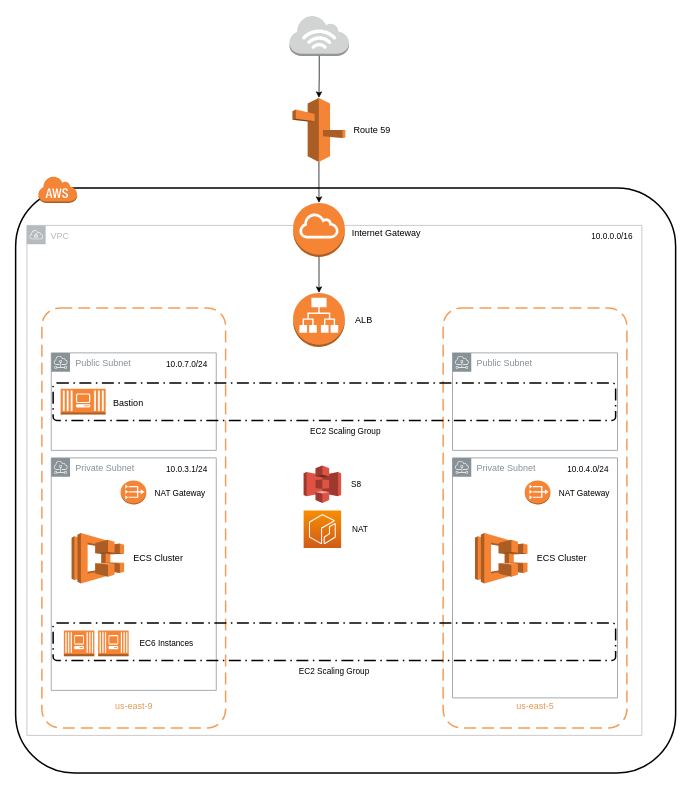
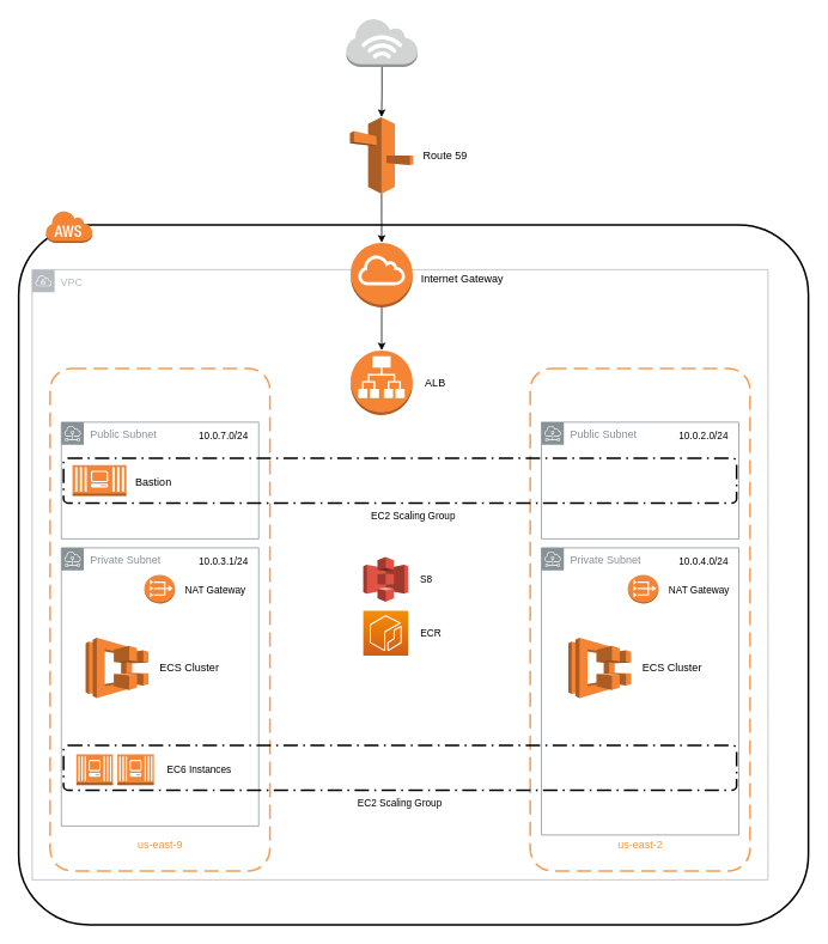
  <mxCell id="0" />
  <mxCell id="1" parent="0" />
  <mxCell id="2" value="" style="rounded=1;arcSize=10;dashed=0;fillColor=none;gradientColor=none;strokeWidth=2;" vertex="1" parent="1"><mxGeometry x="20" y="250" width="880" height="780" as="geometry" /></mxCell>
  <mxCell id="3" value="" style="dashed=0;html=1;shape=mxgraph.aws3.cloud;fillColor=#F58536;gradientColor=none;dashed=0;" vertex="1" parent="1"><mxGeometry x="50" y="234" width="52" height="36" as="geometry" /></mxCell>
  <mxCell id="4" value="VPC" style="sketch=0;outlineConnect=0;gradientColor=none;html=1;whiteSpace=wrap;fontSize=12;fontStyle=0;shape=mxgraph.aws4.group;grIcon=mxgraph.aws4.group_vpc;strokeColor=#B6BABF;fillColor=none;verticalAlign=top;align=left;spacingLeft=30;fontColor=#B6BABF;dashed=0;" vertex="1" parent="1"><mxGeometry x="35" y="300" width="820" height="680" as="geometry" /></mxCell>
  <mxCell id="5" value="" style="group" vertex="1" connectable="0" parent="1"><mxGeometry x="390" y="390" width="119" height="72" as="geometry" /></mxCell>
  <mxCell id="6" value="" style="outlineConnect=0;dashed=0;verticalLabelPosition=bottom;verticalAlign=top;align=center;html=1;shape=mxgraph.aws3.application_load_balancer;fillColor=#F58534;gradientColor=none;fontColor=#e29950;" vertex="1" parent="5"><mxGeometry width="69" height="72" as="geometry" /></mxCell>
  <mxCell id="7" value="ALB" style="text;html=1;align=center;verticalAlign=middle;resizable=0;points=[];autosize=1;strokeColor=none;fillColor=none;fontColor=#000000;" vertex="1" parent="5"><mxGeometry x="69" y="21" width="50" height="30" as="geometry" /></mxCell>
  <mxCell id="8" value="" style="group" vertex="1" connectable="0" parent="1"><mxGeometry x="55" y="410" width="245" height="560" as="geometry" /></mxCell>
  <mxCell id="9" value="" style="rounded=1;arcSize=10;dashed=1;strokeColor=#F59D56;fillColor=none;gradientColor=none;dashPattern=8 4;strokeWidth=2;" vertex="1" parent="8"><mxGeometry width="245.0" height="560" as="geometry" /></mxCell>
  <mxCell id="10" value="us-east-9" style="text;html=1;align=center;verticalAlign=middle;whiteSpace=wrap;rounded=0;fontColor=#e29950;" vertex="1" parent="8"><mxGeometry x="85.75" y="513.333" width="73.5" height="35" as="geometry" /></mxCell>
  <mxCell id="11" value="Public Subnet" style="sketch=0;outlineConnect=0;gradientColor=none;html=1;whiteSpace=wrap;fontSize=12;fontStyle=0;shape=mxgraph.aws4.group;grIcon=mxgraph.aws4.group_subnet;strokeColor=#879196;fillColor=none;verticalAlign=top;align=left;spacingLeft=30;fontColor=#879196;dashed=0;" vertex="1" parent="8"><mxGeometry x="12.5" y="60" width="220" height="130" as="geometry" /></mxCell>
  <mxCell id="12" value="Private Subnet" style="sketch=0;outlineConnect=0;gradientColor=none;html=1;whiteSpace=wrap;fontSize=12;fontStyle=0;shape=mxgraph.aws4.group;grIcon=mxgraph.aws4.group_subnet;strokeColor=#879196;fillColor=none;verticalAlign=top;align=left;spacingLeft=30;fontColor=#879196;dashed=0;movable=0;resizable=0;rotatable=0;deletable=0;editable=0;connectable=0;" vertex="1" parent="8"><mxGeometry x="12.5" y="200" width="220" height="310" as="geometry" /></mxCell>
  <mxCell id="13" value="10.0.7.0/24" style="text;html=1;align=center;verticalAlign=middle;resizable=0;points=[];autosize=1;strokeColor=none;fillColor=none;fontSize=11;fontColor=#000000;" vertex="1" parent="8"><mxGeometry x="152.5" y="60" width="80" height="30" as="geometry" /></mxCell>
  <mxCell id="14" value="10.0.3.1/24" style="text;html=1;align=center;verticalAlign=middle;resizable=0;points=[];autosize=1;strokeColor=none;fillColor=none;fontSize=11;fontColor=#000000;" vertex="1" parent="8"><mxGeometry x="152.5" y="200" width="80" height="30" as="geometry" /></mxCell>
  <mxCell id="15" value="" style="group" vertex="1" connectable="0" parent="8"><mxGeometry x="29.3" y="430" width="186.4" height="34.5" as="geometry" /></mxCell>
  <mxCell id="16" value="" style="outlineConnect=0;dashed=0;verticalLabelPosition=bottom;verticalAlign=top;align=center;html=1;shape=mxgraph.aws3.ec2_compute_container_3;fillColor=#F58534;gradientColor=none;labelBackgroundColor=default;fontSize=11;fontColor=#000000;" vertex="1" parent="15"><mxGeometry width="40.7" height="34.5" as="geometry" /></mxCell>
  <mxCell id="17" value="EC6 Instances" style="text;html=1;align=center;verticalAlign=middle;resizable=0;points=[];autosize=1;strokeColor=none;fillColor=none;fontSize=11;fontColor=#000000;" vertex="1" parent="15"><mxGeometry x="86.4" y="2" width="100" height="30" as="geometry" /></mxCell>
  <mxCell id="18" value="" style="outlineConnect=0;dashed=0;verticalLabelPosition=bottom;verticalAlign=top;align=center;html=1;shape=mxgraph.aws3.ec2_compute_container_3;fillColor=#F58534;gradientColor=none;labelBackgroundColor=default;fontSize=11;fontColor=#000000;" vertex="1" parent="15"><mxGeometry x="45.7" width="40.7" height="34.5" as="geometry" /></mxCell>
  <mxCell id="19" value="" style="group" vertex="1" connectable="0" parent="8"><mxGeometry x="105.0" y="230" width="123.68" height="32" as="geometry" /></mxCell>
  <mxCell id="20" value="" style="outlineConnect=0;dashed=0;verticalLabelPosition=bottom;verticalAlign=top;align=center;html=1;shape=mxgraph.aws3.vpc_nat_gateway;fillColor=#F58534;gradientColor=none;fontColor=#000000;" vertex="1" parent="19"><mxGeometry width="34.296" height="32" as="geometry" /></mxCell>
  <mxCell id="21" value="NAT Gateway" style="text;html=1;align=center;verticalAlign=middle;resizable=0;points=[];autosize=1;strokeColor=none;fillColor=none;fontSize=11;fontColor=#000000;" vertex="1" parent="19"><mxGeometry x="33.68" y="2" width="90" height="30" as="geometry" /></mxCell>
  <mxCell id="22" value="" style="group" vertex="1" connectable="0" parent="8"><mxGeometry x="39.65" y="300" width="165.003" height="67.5" as="geometry" /></mxCell>
  <mxCell id="23" value="" style="group" vertex="1" connectable="0" parent="22"><mxGeometry width="165.003" height="67.5" as="geometry" /></mxCell>
  <mxCell id="24" value="" style="outlineConnect=0;dashed=0;verticalLabelPosition=bottom;verticalAlign=top;align=center;html=1;shape=mxgraph.aws3.ecs;fillColor=#F58534;gradientColor=none;fontColor=#000000;" vertex="1" parent="23"><mxGeometry width="70" height="67.5" as="geometry" /></mxCell>
  <mxCell id="25" value="ECS Cluster" style="text;html=1;align=center;verticalAlign=middle;resizable=0;points=[];autosize=1;strokeColor=none;fillColor=none;fontColor=#000000;" vertex="1" parent="23"><mxGeometry x="70.003" y="18.75" width="90" height="30" as="geometry" /></mxCell>
  <mxCell id="26" value="" style="group" vertex="1" connectable="0" parent="1"><mxGeometry x="590" y="410" width="245" height="560" as="geometry" /></mxCell>
  <mxCell id="27" value="" style="rounded=1;arcSize=10;dashed=1;strokeColor=#F59D56;fillColor=none;gradientColor=none;dashPattern=8 4;strokeWidth=2;" vertex="1" parent="26"><mxGeometry width="245.0" height="560" as="geometry" /></mxCell>
- <mxCell id="28" value="us-east-5" style="text;html=1;align=center;verticalAlign=middle;whiteSpace=wrap;rounded=0;fontColor=#e29950;" vertex="1" parent="26"><mxGeometry x="85.75" y="513.333" width="73.5" height="35" as="geometry" /></mxCell>
+ <mxCell id="28" value="us-east-2" style="text;html=1;align=center;verticalAlign=middle;whiteSpace=wrap;rounded=0;fontColor=#e29950;" vertex="1" parent="26"><mxGeometry x="85.75" y="513.333" width="73.5" height="35" as="geometry" /></mxCell>
  <mxCell id="29" value="Public Subnet" style="sketch=0;outlineConnect=0;gradientColor=none;html=1;whiteSpace=wrap;fontSize=12;fontStyle=0;shape=mxgraph.aws4.group;grIcon=mxgraph.aws4.group_subnet;strokeColor=#879196;fillColor=none;verticalAlign=top;align=left;spacingLeft=30;fontColor=#879196;dashed=0;" vertex="1" parent="26"><mxGeometry x="12.5" y="60" width="220" height="130" as="geometry" /></mxCell>
  <mxCell id="30" value="Private Subnet" style="sketch=0;outlineConnect=0;gradientColor=none;html=1;whiteSpace=wrap;fontSize=12;fontStyle=0;shape=mxgraph.aws4.group;grIcon=mxgraph.aws4.group_subnet;strokeColor=#879196;fillColor=none;verticalAlign=top;align=left;spacingLeft=30;fontColor=#879196;dashed=0;" vertex="1" parent="26"><mxGeometry x="12.5" y="200" width="220" height="320" as="geometry" /></mxCell>
  <mxCell id="31" value="" style="outlineConnect=0;dashed=0;verticalLabelPosition=bottom;verticalAlign=top;align=center;html=1;shape=mxgraph.aws3.vpc_nat_gateway;fillColor=#F58534;gradientColor=none;fontColor=#000000;" vertex="1" parent="26"><mxGeometry x="108.82" y="230" width="34.296" height="32" as="geometry" /></mxCell>
  <mxCell id="32" value="NAT Gateway" style="text;html=1;align=center;verticalAlign=middle;resizable=0;points=[];autosize=1;strokeColor=none;fillColor=none;fontSize=11;fontColor=#000000;" vertex="1" parent="26"><mxGeometry x="142.5" y="232" width="90" height="30" as="geometry" /></mxCell>
+ <mxCell id="33" value="10.0.2.0/24" style="text;html=1;align=center;verticalAlign=middle;resizable=0;points=[];autosize=1;strokeColor=none;fillColor=none;fontSize=11;fontColor=#000000;" vertex="1" parent="26"><mxGeometry x="152.5" y="60" width="80" height="30" as="geometry" /></mxCell>
  <mxCell id="34" value="10.0.4.0/24" style="text;html=1;align=center;verticalAlign=middle;resizable=0;points=[];autosize=1;strokeColor=none;fillColor=none;fontSize=11;fontColor=#000000;" vertex="1" parent="26"><mxGeometry x="152.5" y="200" width="80" height="30" as="geometry" /></mxCell>
  <mxCell id="35" value="" style="group" vertex="1" connectable="0" parent="26"><mxGeometry x="42.5" y="300" width="160.003" height="67.5" as="geometry" /></mxCell>
  <mxCell id="36" value="" style="outlineConnect=0;dashed=0;verticalLabelPosition=bottom;verticalAlign=top;align=center;html=1;shape=mxgraph.aws3.ecs;fillColor=#F58534;gradientColor=none;fontColor=#000000;" vertex="1" parent="35"><mxGeometry width="70" height="67.5" as="geometry" /></mxCell>
  <mxCell id="37" value="ECS Cluster" style="text;html=1;align=center;verticalAlign=middle;resizable=0;points=[];autosize=1;strokeColor=none;fillColor=none;fontColor=#000000;" vertex="1" parent="35"><mxGeometry x="70.003" y="18.75" width="90" height="30" as="geometry" /></mxCell>
  <mxCell id="38" value="" style="group" vertex="1" connectable="0" parent="1"><mxGeometry x="80" y="517.75" width="120" height="34.5" as="geometry" /></mxCell>
  <mxCell id="39" value="" style="outlineConnect=0;dashed=0;verticalLabelPosition=bottom;verticalAlign=top;align=center;html=1;shape=mxgraph.aws3.ec2_compute_container_3;fillColor=#F58534;gradientColor=none;fontColor=#000000;" vertex="1" parent="38"><mxGeometry width="60" height="34.5" as="geometry" /></mxCell>
  <mxCell id="40" value="Bastion" style="text;html=1;align=center;verticalAlign=middle;resizable=0;points=[];autosize=1;strokeColor=none;fillColor=none;fontColor=#000000;" vertex="1" parent="38"><mxGeometry x="60" y="4.5" width="60" height="30" as="geometry" /></mxCell>
  <mxCell id="41" value="" style="rounded=1;arcSize=10;dashed=1;fillColor=none;gradientColor=none;dashPattern=8 3 1 3;strokeWidth=2;fontColor=#000000;labelPosition=right;verticalLabelPosition=middle;align=left;verticalAlign=middle;labelBackgroundColor=default;" vertex="1" parent="1"><mxGeometry x="70" y="510" width="750" height="50" as="geometry" /></mxCell>
  <mxCell id="42" value="" style="group" vertex="1" connectable="0" parent="1"><mxGeometry x="390" y="270" width="179" height="72" as="geometry" /></mxCell>
  <mxCell id="43" value="" style="outlineConnect=0;dashed=0;verticalLabelPosition=bottom;verticalAlign=top;align=center;html=1;shape=mxgraph.aws3.internet_gateway;fillColor=#F58534;gradientColor=none;fontColor=#000000;" vertex="1" parent="42"><mxGeometry width="69" height="72" as="geometry" /></mxCell>
  <mxCell id="44" value="Internet Gateway" style="text;html=1;align=center;verticalAlign=middle;resizable=0;points=[];autosize=1;strokeColor=none;fillColor=none;fontColor=#000000;" vertex="1" parent="42"><mxGeometry x="69" y="26" width="110" height="30" as="geometry" /></mxCell>
  <mxCell id="45" value="" style="group" vertex="1" connectable="0" parent="1"><mxGeometry x="389.13" y="130" width="140.5" height="85.5" as="geometry" /></mxCell>
  <mxCell id="46" value="" style="outlineConnect=0;dashed=0;verticalLabelPosition=bottom;verticalAlign=top;align=center;html=1;shape=mxgraph.aws3.route_53;fillColor=#F58536;gradientColor=none;fontColor=#000000;" vertex="1" parent="45"><mxGeometry width="70.5" height="85.5" as="geometry" /></mxCell>
  <mxCell id="47" value="Route 59" style="text;html=1;align=center;verticalAlign=middle;resizable=0;points=[];autosize=1;strokeColor=none;fillColor=none;fontColor=#000000;" vertex="1" parent="45"><mxGeometry x="70.5" y="27.75" width="70" height="30" as="geometry" /></mxCell>
  <mxCell id="48" value="" style="group" vertex="1" connectable="0" parent="1"><mxGeometry x="385" y="20" width="144.75" height="54" as="geometry" /></mxCell>
  <mxCell id="49" value="" style="outlineConnect=0;dashed=0;verticalLabelPosition=bottom;verticalAlign=top;align=center;html=1;shape=mxgraph.aws3.internet_3;fillColor=#D2D3D3;gradientColor=none;fontColor=#000000;" vertex="1" parent="48"><mxGeometry width="79.5" height="54" as="geometry" /></mxCell>
  <mxCell id="50" style="edgeStyle=orthogonalEdgeStyle;rounded=0;orthogonalLoop=1;jettySize=auto;html=1;fontSize=11;fontColor=#000000;" edge="1" parent="1" source="49" target="46"><mxGeometry relative="1" as="geometry" /></mxCell>
  <mxCell id="51" style="edgeStyle=orthogonalEdgeStyle;rounded=0;orthogonalLoop=1;jettySize=auto;html=1;fontSize=11;fontColor=#000000;" edge="1" parent="1" source="46" target="43"><mxGeometry relative="1" as="geometry" /></mxCell>
  <mxCell id="52" style="edgeStyle=orthogonalEdgeStyle;rounded=0;orthogonalLoop=1;jettySize=auto;html=1;fontSize=11;fontColor=#000000;" edge="1" parent="1" source="43" target="6"><mxGeometry relative="1" as="geometry" /></mxCell>
- <mxCell id="53" value="10.0.0.0/16" style="text;html=1;align=center;verticalAlign=middle;resizable=0;points=[];autosize=1;strokeColor=none;fillColor=none;fontSize=11;fontColor=#000000;" vertex="1" parent="1"><mxGeometry x="775" y="300" width="80" height="30" as="geometry" /></mxCell>
  <mxCell id="54" value="EC2 Scaling Group" style="text;html=1;strokeColor=none;fillColor=none;align=center;verticalAlign=middle;whiteSpace=wrap;rounded=0;labelBackgroundColor=default;fontSize=11;fontColor=#000000;" vertex="1" parent="1"><mxGeometry x="395" y="560" width="130" height="30" as="geometry" /></mxCell>
  <mxCell id="55" value="" style="rounded=1;arcSize=10;dashed=1;fillColor=none;gradientColor=none;dashPattern=8 3 1 3;strokeWidth=2;fontColor=#000000;labelPosition=right;verticalLabelPosition=middle;align=left;verticalAlign=middle;labelBackgroundColor=default;" vertex="1" parent="1"><mxGeometry x="70" y="830" width="750" height="50" as="geometry" /></mxCell>
  <mxCell id="56" value="EC2 Scaling Group" style="text;html=1;strokeColor=none;fillColor=none;align=center;verticalAlign=middle;whiteSpace=wrap;rounded=0;labelBackgroundColor=default;fontSize=11;fontColor=#000000;" vertex="1" parent="1"><mxGeometry x="380" y="880" width="130" height="30" as="geometry" /></mxCell>
  <mxCell id="57" value="" style="group" vertex="1" connectable="0" parent="1"><mxGeometry x="404" y="620" width="90" height="50" as="geometry" /></mxCell>
  <mxCell id="58" value="" style="outlineConnect=0;dashed=0;verticalLabelPosition=bottom;verticalAlign=top;align=center;html=1;shape=mxgraph.aws3.s3;fillColor=#E05243;gradientColor=none;labelBackgroundColor=default;fontSize=11;fontColor=#000000;" vertex="1" parent="57"><mxGeometry width="50" height="50" as="geometry" /></mxCell>
  <mxCell id="59" value="S8" style="text;html=1;align=center;verticalAlign=middle;resizable=0;points=[];autosize=1;strokeColor=none;fillColor=none;fontSize=11;fontColor=#000000;" vertex="1" parent="57"><mxGeometry x="50" y="10" width="40" height="30" as="geometry" /></mxCell>
  <mxCell id="60" value="" style="group" vertex="1" connectable="0" parent="1"><mxGeometry x="404" y="680" width="100" height="50" as="geometry" /></mxCell>
  <mxCell id="61" value="" style="sketch=0;points=[[0,0,0],[0.25,0,0],[0.5,0,0],[0.75,0,0],[1,0,0],[0,1,0],[0.25,1,0],[0.5,1,0],[0.75,1,0],[1,1,0],[0,0.25,0],[0,0.5,0],[0,0.75,0],[1,0.25,0],[1,0.5,0],[1,0.75,0]];outlineConnect=0;fontColor=#232F3E;gradientColor=#F78E04;gradientDirection=north;fillColor=#D05C17;strokeColor=#ffffff;dashed=0;verticalLabelPosition=bottom;verticalAlign=top;align=center;html=1;fontSize=12;fontStyle=0;aspect=fixed;shape=mxgraph.aws4.resourceIcon;resIcon=mxgraph.aws4.ecr;labelBackgroundColor=default;" vertex="1" parent="60"><mxGeometry width="50" height="50" as="geometry" /></mxCell>
- <mxCell id="62" value="NAT" style="text;html=1;align=center;verticalAlign=middle;resizable=0;points=[];autosize=1;strokeColor=none;fillColor=none;fontSize=11;fontColor=#000000;" vertex="1" parent="60"><mxGeometry x="50" y="10" width="50" height="30" as="geometry" /></mxCell>
+ <mxCell id="62" value="ECR" style="text;html=1;align=center;verticalAlign=middle;resizable=0;points=[];autosize=1;strokeColor=none;fillColor=none;fontSize=11;fontColor=#000000;" vertex="1" parent="60"><mxGeometry x="50" y="10" width="50" height="30" as="geometry" /></mxCell>
